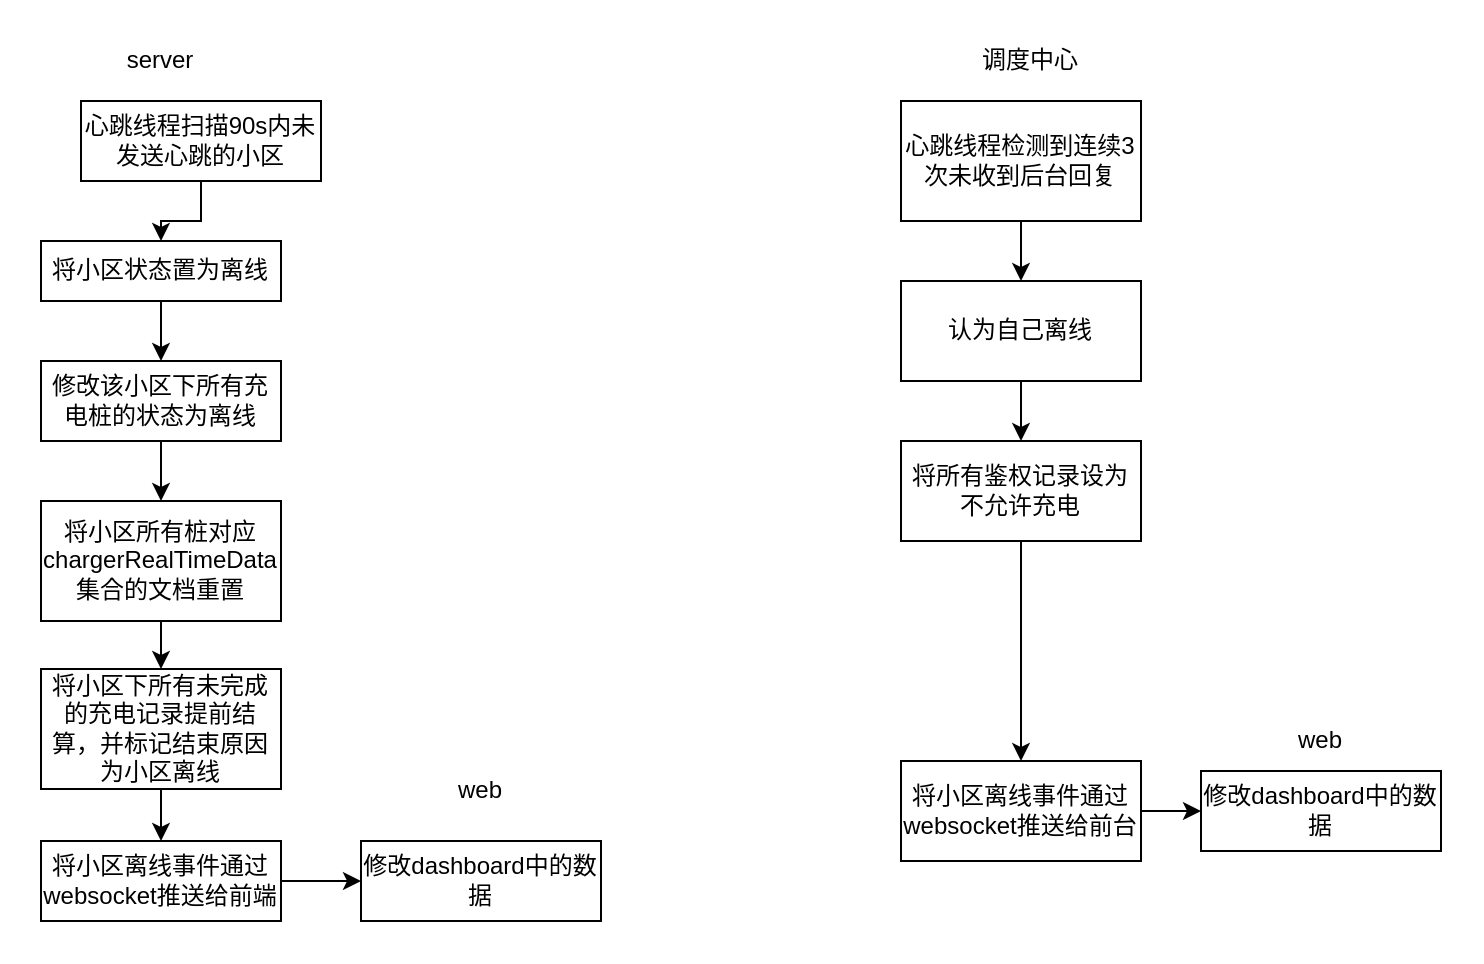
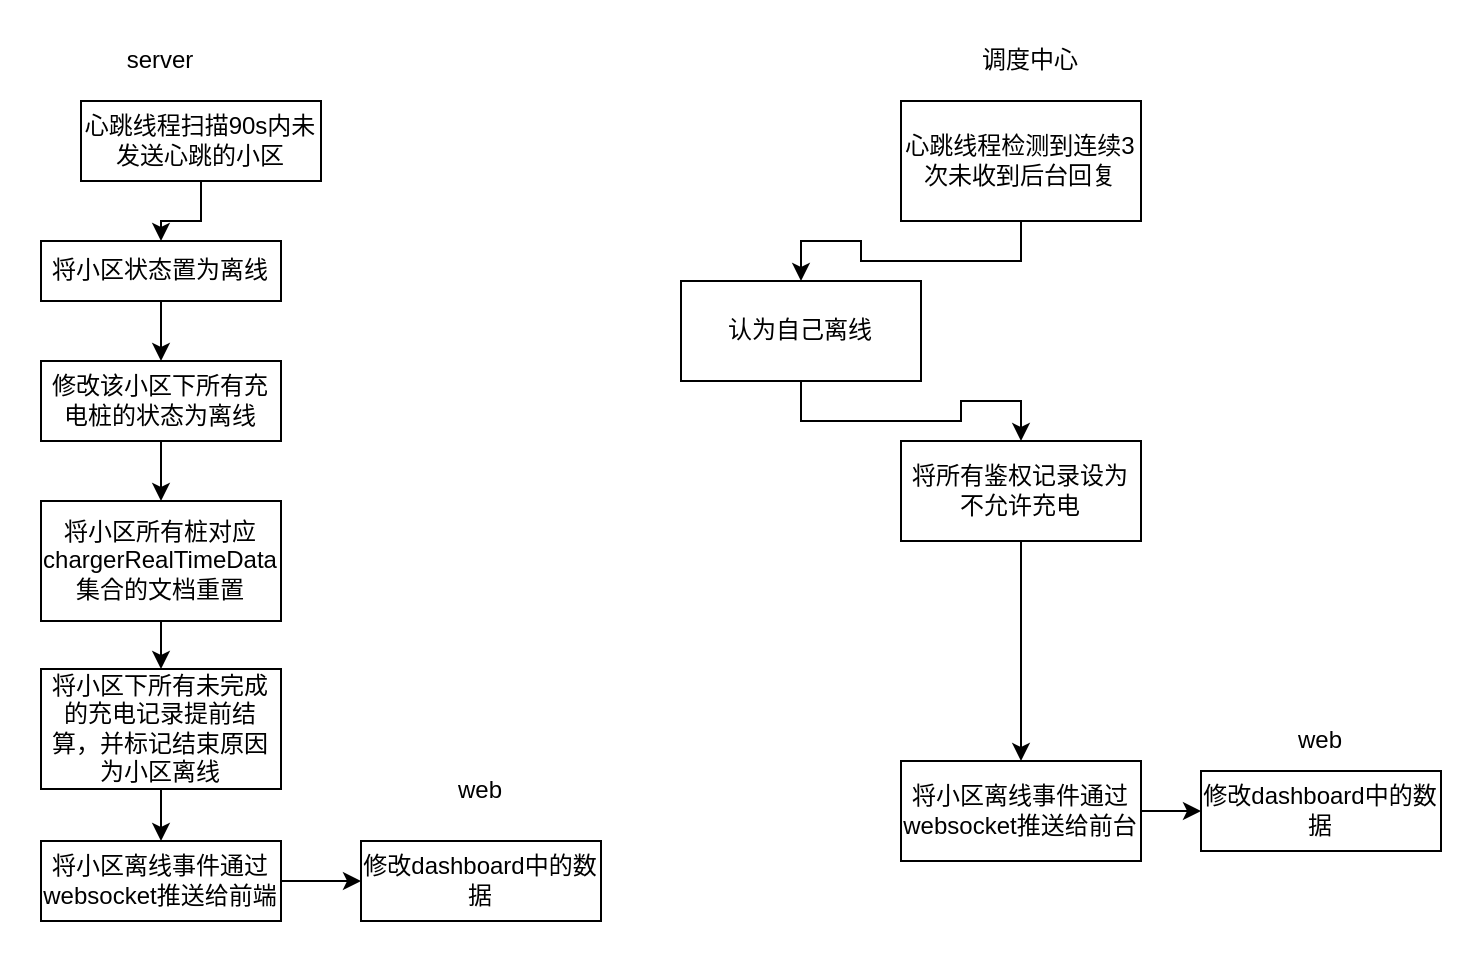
  <mxCell id="0" />
  <mxCell id="1" parent="0" />
  <mxCell id="2" value="" style="edgeStyle=orthogonalEdgeStyle;rounded=0;orthogonalLoop=1;jettySize=auto;html=1;" edge="1" parent="1" source="3" target="5"><mxGeometry relative="1" as="geometry" /></mxCell>
  <mxCell id="3" value="心跳线程扫描90s内未发送心跳的小区" style="rounded=0;whiteSpace=wrap;html=1;" vertex="1" parent="1"><mxGeometry x="40" y="50" width="120" height="40" as="geometry" /></mxCell>
  <mxCell id="4" style="edgeStyle=orthogonalEdgeStyle;rounded=0;orthogonalLoop=1;jettySize=auto;html=1;exitX=0.5;exitY=1;exitDx=0;exitDy=0;" edge="1" parent="1" source="5" target="9"><mxGeometry relative="1" as="geometry" /></mxCell>
  <mxCell id="5" value="将小区状态置为离线" style="rounded=0;whiteSpace=wrap;html=1;" vertex="1" parent="1"><mxGeometry x="20" y="120" width="120" height="30" as="geometry" /></mxCell>
  <mxCell id="6" style="edgeStyle=orthogonalEdgeStyle;rounded=0;orthogonalLoop=1;jettySize=auto;html=1;exitX=1;exitY=0.5;exitDx=0;exitDy=0;entryX=0;entryY=0.5;entryDx=0;entryDy=0;" edge="1" parent="1" source="7" target="12"><mxGeometry relative="1" as="geometry" /></mxCell>
  <mxCell id="7" value="将小区离线事件通过websocket推送给前端" style="rounded=0;whiteSpace=wrap;html=1;" vertex="1" parent="1"><mxGeometry x="20" y="420" width="120" height="40" as="geometry" /></mxCell>
  <mxCell id="8" style="edgeStyle=orthogonalEdgeStyle;rounded=0;orthogonalLoop=1;jettySize=auto;html=1;exitX=0.5;exitY=1;exitDx=0;exitDy=0;entryX=0.5;entryY=0;entryDx=0;entryDy=0;" edge="1" parent="1" source="9" target="11"><mxGeometry relative="1" as="geometry" /></mxCell>
  <mxCell id="9" value="修改该小区下所有充电桩的状态为离线" style="rounded=0;whiteSpace=wrap;html=1;" vertex="1" parent="1"><mxGeometry x="20" y="180" width="120" height="40" as="geometry" /></mxCell>
  <mxCell id="10" value="" style="edgeStyle=orthogonalEdgeStyle;rounded=0;orthogonalLoop=1;jettySize=auto;html=1;" edge="1" parent="1" source="11" target="16"><mxGeometry relative="1" as="geometry" /></mxCell>
  <mxCell id="11" value="将小区所有桩对应chargerRealTimeData 集合的文档重置" style="rounded=0;whiteSpace=wrap;html=1;" vertex="1" parent="1"><mxGeometry x="20" y="250" width="120" height="60" as="geometry" /></mxCell>
  <mxCell id="12" value="修改dashboard中的数据" style="rounded=0;whiteSpace=wrap;html=1;" vertex="1" parent="1"><mxGeometry x="180" y="420" width="120" height="40" as="geometry" /></mxCell>
  <mxCell id="13" value="server" style="text;html=1;strokeColor=none;fillColor=none;align=center;verticalAlign=middle;whiteSpace=wrap;rounded=0;" vertex="1" parent="1"><mxGeometry x="60" y="20" width="40" height="20" as="geometry" /></mxCell>
  <mxCell id="14" value="web" style="text;html=1;strokeColor=none;fillColor=none;align=center;verticalAlign=middle;whiteSpace=wrap;rounded=0;" vertex="1" parent="1"><mxGeometry x="220" y="385" width="40" height="20" as="geometry" /></mxCell>
  <mxCell id="15" value="" style="edgeStyle=orthogonalEdgeStyle;rounded=0;orthogonalLoop=1;jettySize=auto;html=1;" edge="1" parent="1" source="16" target="7"><mxGeometry relative="1" as="geometry" /></mxCell>
  <mxCell id="16" value="将小区下所有未完成的充电记录提前结算，并标记结束原因为小区离线" style="rounded=0;whiteSpace=wrap;html=1;" vertex="1" parent="1"><mxGeometry x="20" y="334" width="120" height="60" as="geometry" /></mxCell>
  <mxCell id="17" style="edgeStyle=orthogonalEdgeStyle;rounded=0;orthogonalLoop=1;jettySize=auto;html=1;exitX=0.5;exitY=1;exitDx=0;exitDy=0;" edge="1" parent="1" source="18" target="21"><mxGeometry relative="1" as="geometry" /></mxCell>
  <mxCell id="18" value="心跳线程检测到连续3次未收到后台回复" style="whiteSpace=wrap;html=1;" vertex="1" parent="1"><mxGeometry x="450" y="50" width="120" height="60" as="geometry" /></mxCell>
  <mxCell id="19" value="调度中心" style="text;html=1;strokeColor=none;fillColor=none;align=center;verticalAlign=middle;whiteSpace=wrap;rounded=0;" vertex="1" parent="1"><mxGeometry x="490" y="20" width="50" height="20" as="geometry" /></mxCell>
  <mxCell id="20" style="edgeStyle=orthogonalEdgeStyle;rounded=0;orthogonalLoop=1;jettySize=auto;html=1;exitX=0.5;exitY=1;exitDx=0;exitDy=0;" edge="1" parent="1" source="21" target="26"><mxGeometry relative="1" as="geometry" /></mxCell>
- <mxCell id="21" value="认为自己离线" style="whiteSpace=wrap;html=1;" vertex="1" parent="1"><mxGeometry x="450" y="140" width="120" height="50" as="geometry" /></mxCell>
+ <mxCell id="21" value="认为自己离线" style="whiteSpace=wrap;html=1;" vertex="1" parent="1"><mxGeometry x="340" y="140" width="120" height="50" as="geometry" /></mxCell>
  <mxCell id="22" value="" style="edgeStyle=orthogonalEdgeStyle;rounded=0;orthogonalLoop=1;jettySize=auto;html=1;" edge="1" parent="1" source="23" target="24"><mxGeometry relative="1" as="geometry" /></mxCell>
  <mxCell id="23" value="将小区离线事件通过websocket推送给前台" style="rounded=0;whiteSpace=wrap;html=1;" vertex="1" parent="1"><mxGeometry x="450" y="380" width="120" height="50" as="geometry" /></mxCell>
  <mxCell id="24" value="修改dashboard中的数据" style="rounded=0;whiteSpace=wrap;html=1;" vertex="1" parent="1"><mxGeometry x="600" y="385" width="120" height="40" as="geometry" /></mxCell>
  <mxCell id="25" value="web" style="text;html=1;strokeColor=none;fillColor=none;align=center;verticalAlign=middle;whiteSpace=wrap;rounded=0;" vertex="1" parent="1"><mxGeometry x="640" y="360" width="40" height="20" as="geometry" /></mxCell>
  <mxCell id="26" value="将所有鉴权记录设为不允许充电" style="whiteSpace=wrap;html=1;" vertex="1" parent="1"><mxGeometry x="450" y="220" width="120" height="50" as="geometry" /></mxCell>
  <mxCell id="27" style="edgeStyle=orthogonalEdgeStyle;rounded=0;orthogonalLoop=1;jettySize=auto;html=1;exitX=0.5;exitY=1;exitDx=0;exitDy=0;entryX=0.5;entryY=0;entryDx=0;entryDy=0;" edge="1" parent="1" source="26" target="23"><mxGeometry relative="1" as="geometry"><mxPoint x="510" y="340" as="sourcePoint" /></mxGeometry></mxCell>
